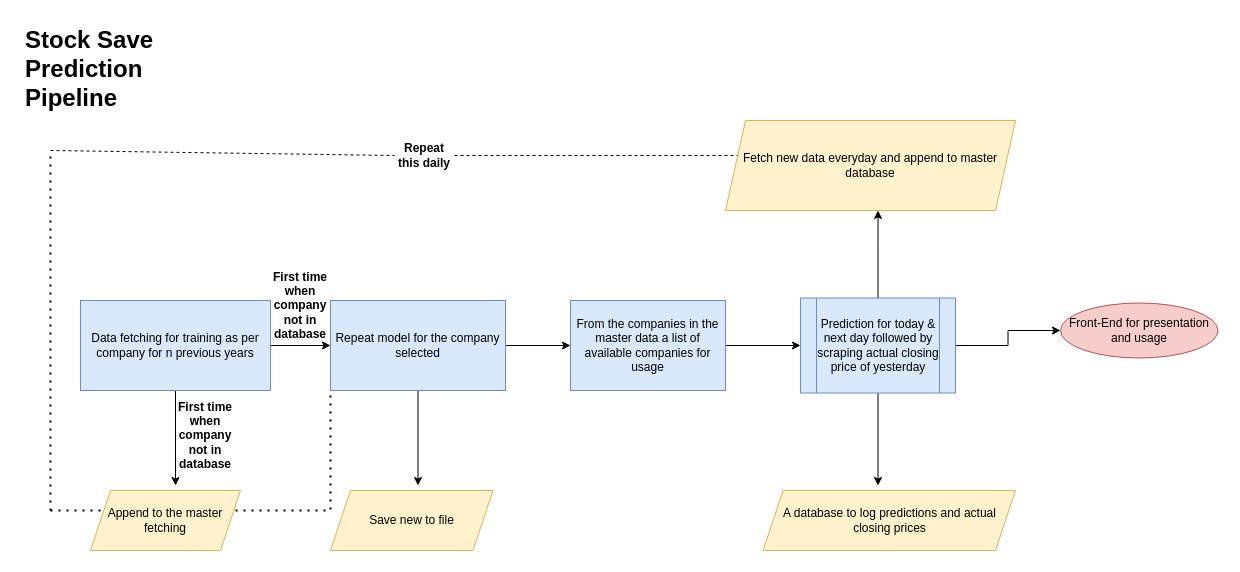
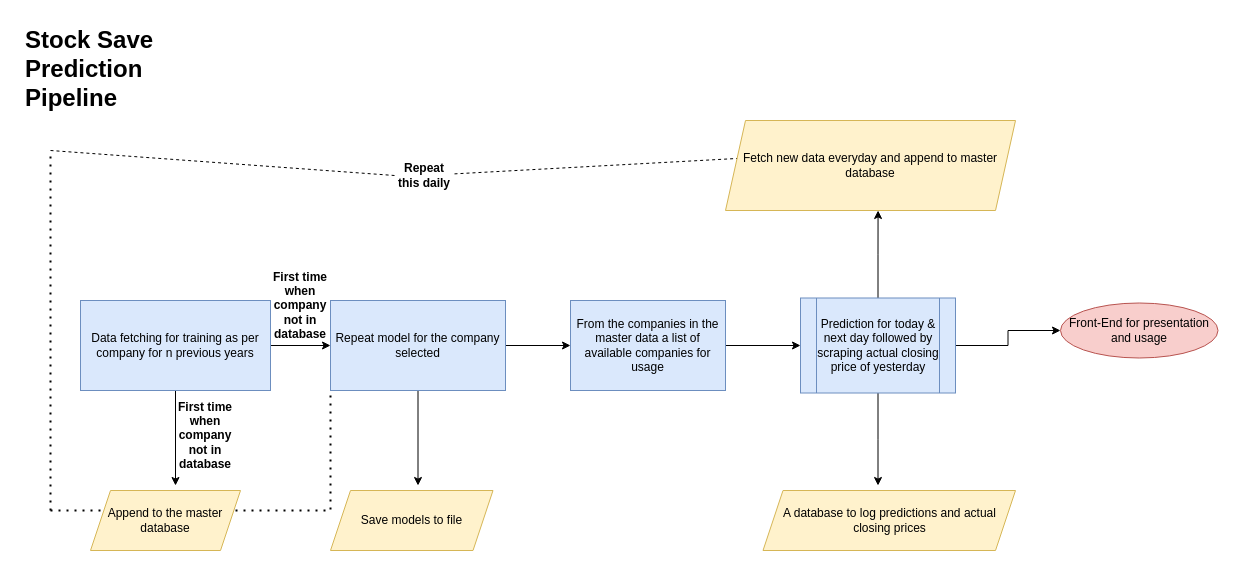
  <mxCell id="0" />
  <mxCell id="1" parent="0" />
  <mxCell id="2" value="" style="edgeStyle=orthogonalEdgeStyle;rounded=0;orthogonalLoop=1;jettySize=auto;html=1;" edge="1" parent="1" source="4"><mxGeometry relative="1" as="geometry"><mxPoint x="175" y="485" as="targetPoint" /></mxGeometry></mxCell>
  <mxCell id="3" value="" style="edgeStyle=orthogonalEdgeStyle;rounded=0;orthogonalLoop=1;jettySize=auto;html=1;" edge="1" parent="1" source="4" target="7"><mxGeometry relative="1" as="geometry" /></mxCell>
  <mxCell id="4" value="Data fetching for training as per company for n previous years" style="rounded=0;whiteSpace=wrap;html=1;fillColor=#dae8fc;strokeColor=#6c8ebf;" vertex="1" parent="1"><mxGeometry x="80" y="300" width="190" height="90" as="geometry" /></mxCell>
  <mxCell id="5" value="" style="edgeStyle=orthogonalEdgeStyle;rounded=0;orthogonalLoop=1;jettySize=auto;html=1;" edge="1" parent="1" source="7" target="9"><mxGeometry relative="1" as="geometry" /></mxCell>
  <mxCell id="6" value="" style="edgeStyle=orthogonalEdgeStyle;rounded=0;orthogonalLoop=1;jettySize=auto;html=1;" edge="1" parent="1" source="7"><mxGeometry relative="1" as="geometry"><mxPoint x="417.5" y="485" as="targetPoint" /></mxGeometry></mxCell>
  <mxCell id="7" value="Repeat model for the company selected" style="rounded=0;whiteSpace=wrap;html=1;fillColor=#dae8fc;strokeColor=#6c8ebf;" vertex="1" parent="1"><mxGeometry x="330" y="300" width="175" height="90" as="geometry" /></mxCell>
  <mxCell id="8" value="" style="edgeStyle=orthogonalEdgeStyle;rounded=0;orthogonalLoop=1;jettySize=auto;html=1;" edge="1" parent="1" source="9" target="14"><mxGeometry relative="1" as="geometry" /></mxCell>
  <mxCell id="9" value="From the companies in the master data a list of available companies for usage" style="rounded=0;whiteSpace=wrap;html=1;fillColor=#dae8fc;strokeColor=#6c8ebf;" vertex="1" parent="1"><mxGeometry x="570" y="300" width="155" height="90" as="geometry" /></mxCell>
  <mxCell id="10" value="&lt;h1&gt;Stock Save Prediction Pipeline&lt;/h1&gt;" style="text;html=1;strokeColor=none;fillColor=none;spacing=5;spacingTop=-20;whiteSpace=wrap;overflow=hidden;rounded=0;" vertex="1" parent="1"><mxGeometry x="20" y="20" width="190" height="120" as="geometry" /></mxCell>
  <mxCell id="11" value="" style="edgeStyle=orthogonalEdgeStyle;rounded=0;orthogonalLoop=1;jettySize=auto;html=1;" edge="1" parent="1" source="14" target="15"><mxGeometry relative="1" as="geometry" /></mxCell>
  <mxCell id="12" value="" style="edgeStyle=orthogonalEdgeStyle;rounded=0;orthogonalLoop=1;jettySize=auto;html=1;" edge="1" parent="1" source="14"><mxGeometry relative="1" as="geometry"><mxPoint x="877.5" y="485" as="targetPoint" /></mxGeometry></mxCell>
  <mxCell id="13" value="" style="edgeStyle=orthogonalEdgeStyle;rounded=0;orthogonalLoop=1;jettySize=auto;html=1;" edge="1" parent="1" source="14"><mxGeometry relative="1" as="geometry"><mxPoint x="877.571" y="210" as="targetPoint" /></mxGeometry></mxCell>
  <mxCell id="14" value="Prediction for today &amp;amp; next day followed by scraping actual closing price of yesterday" style="shape=process;whiteSpace=wrap;html=1;backgroundOutline=1;fillColor=#dae8fc;strokeColor=#6c8ebf;rounded=0;" vertex="1" parent="1"><mxGeometry x="800" y="297.5" width="155" height="95" as="geometry" /></mxCell>
  <mxCell id="15" value="Front-End for presentation and usage" style="ellipse;whiteSpace=wrap;html=1;fillColor=#f8cecc;strokeColor=#b85450;rounded=0;" vertex="1" parent="1"><mxGeometry x="1060" y="302.5" width="157.5" height="55" as="geometry" /></mxCell>
  <mxCell id="16" value="" style="endArrow=none;dashed=1;html=1;rounded=0;entryX=0;entryY=0.5;entryDx=0;entryDy=0;startArrow=none;" edge="1" parent="1" source="20"><mxGeometry width="50" height="50" relative="1" as="geometry"><mxPoint x="50" y="150" as="sourcePoint" /><mxPoint x="791.25" y="155" as="targetPoint" /></mxGeometry></mxCell>
  <mxCell id="17" value="" style="endArrow=none;dashed=1;html=1;dashPattern=1 3;strokeWidth=2;rounded=0;" edge="1" parent="1"><mxGeometry width="50" height="50" relative="1" as="geometry"><mxPoint x="50" y="510" as="sourcePoint" /><mxPoint x="50" y="150" as="targetPoint" /></mxGeometry></mxCell>
  <mxCell id="18" value="" style="endArrow=none;dashed=1;html=1;dashPattern=1 3;strokeWidth=2;rounded=0;" edge="1" parent="1"><mxGeometry width="50" height="50" relative="1" as="geometry"><mxPoint x="50" y="510" as="sourcePoint" /><mxPoint x="110" y="510" as="targetPoint" /></mxGeometry></mxCell>
  <mxCell id="19" value="" style="endArrow=none;dashed=1;html=1;dashPattern=1 3;strokeWidth=2;rounded=0;entryX=0;entryY=1;entryDx=0;entryDy=0;" edge="1" parent="1" target="7"><mxGeometry width="50" height="50" relative="1" as="geometry"><mxPoint x="235" y="510" as="sourcePoint" /><mxPoint x="285" y="460" as="targetPoint" /><Array as="points"><mxPoint x="330" y="510" /></Array></mxGeometry></mxCell>
- <mxCell id="20" value="&lt;b&gt;Repeat this daily&lt;/b&gt;" style="text;html=1;strokeColor=none;fillColor=none;align=center;verticalAlign=middle;whiteSpace=wrap;rounded=0;" vertex="1" parent="1"><mxGeometry x="394" y="140" width="60" height="30" as="geometry" /></mxCell>
+ <mxCell id="20" value="&lt;b&gt;Repeat this daily&lt;/b&gt;" style="text;html=1;strokeColor=none;fillColor=none;align=center;verticalAlign=middle;whiteSpace=wrap;rounded=0;" vertex="1" parent="1"><mxGeometry x="394" y="160" width="60" height="30" as="geometry" /></mxCell>
  <mxCell id="21" value="" style="endArrow=none;dashed=1;html=1;rounded=0;entryX=0;entryY=0.5;entryDx=0;entryDy=0;" edge="1" parent="1" target="20"><mxGeometry width="50" height="50" relative="1" as="geometry"><mxPoint x="50" y="150" as="sourcePoint" /><mxPoint x="791.25" y="155" as="targetPoint" /></mxGeometry></mxCell>
  <mxCell id="22" value="&lt;b&gt;First time when company not in database&lt;/b&gt;" style="text;html=1;strokeColor=none;fillColor=none;align=center;verticalAlign=middle;whiteSpace=wrap;rounded=0;" vertex="1" parent="1"><mxGeometry x="270" y="290" width="60" height="30" as="geometry" /></mxCell>
  <mxCell id="23" value="&lt;b&gt;First time when company not in database&lt;/b&gt;" style="text;html=1;strokeColor=none;fillColor=none;align=center;verticalAlign=middle;whiteSpace=wrap;rounded=0;" vertex="1" parent="1"><mxGeometry x="175" y="420" width="60" height="30" as="geometry" /></mxCell>
  <mxCell id="24" value="Fetch new data everyday and append to master database" style="shape=parallelogram;perimeter=parallelogramPerimeter;whiteSpace=wrap;html=1;fixedSize=1;fillColor=#fff2cc;strokeColor=#d6b656;" vertex="1" parent="1"><mxGeometry x="725" y="120" width="290" height="90" as="geometry" /></mxCell>
  <mxCell id="25" value="A database to log predictions and actual closing prices" style="shape=parallelogram;perimeter=parallelogramPerimeter;whiteSpace=wrap;html=1;fixedSize=1;fillColor=#fff2cc;strokeColor=#d6b656;" vertex="1" parent="1"><mxGeometry x="762.5" y="490" width="252.5" height="60" as="geometry" /></mxCell>
- <mxCell id="26" value="Save new to file" style="shape=parallelogram;perimeter=parallelogramPerimeter;whiteSpace=wrap;html=1;fixedSize=1;fillColor=#fff2cc;strokeColor=#d6b656;" vertex="1" parent="1"><mxGeometry x="330" y="490" width="162.5" height="60" as="geometry" /></mxCell>
- <mxCell id="27" value="Append to the master fetching" style="shape=parallelogram;perimeter=parallelogramPerimeter;whiteSpace=wrap;html=1;fixedSize=1;fillColor=#fff2cc;strokeColor=#d6b656;" vertex="1" parent="1"><mxGeometry x="90" y="490" width="150" height="60" as="geometry" /></mxCell>
+ <mxCell id="26" value="Save models to file" style="shape=parallelogram;perimeter=parallelogramPerimeter;whiteSpace=wrap;html=1;fixedSize=1;fillColor=#fff2cc;strokeColor=#d6b656;" vertex="1" parent="1"><mxGeometry x="330" y="490" width="162.5" height="60" as="geometry" /></mxCell>
+ <mxCell id="27" value="Append to the master database" style="shape=parallelogram;perimeter=parallelogramPerimeter;whiteSpace=wrap;html=1;fixedSize=1;fillColor=#fff2cc;strokeColor=#d6b656;" vertex="1" parent="1"><mxGeometry x="90" y="490" width="150" height="60" as="geometry" /></mxCell>
